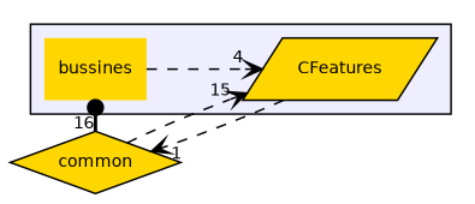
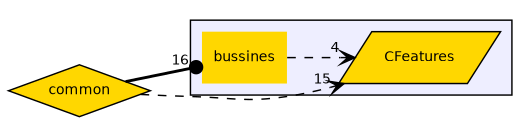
  digraph {
    compound=true
    rankdir=LR
    node [fillcolor=gold fontname=Helvetica fontsize=10 style=filled]
    edge [arrowhead=vee labeldistance=1.5 labelfontname=Helvetica labelfontsize=10 style=dashed]
    n1 [label=bussines shape=plaintext]
    n2 [color=black label=CFeatures shape=parallelogram]
    n3 [label=common shape=diamond]
    subgraph cluster_1 {
      bgcolor="#eeeeff"
      pencolor=black
      n1
      n2
    }
    n1 -> n2 [headlabel=4]
-   n2 -> n3 [headlabel=1]
    n3 -> n1 [arrowhead=dot headlabel=16 style=bold]
    n3 -> n2 [headlabel=15]
  }
